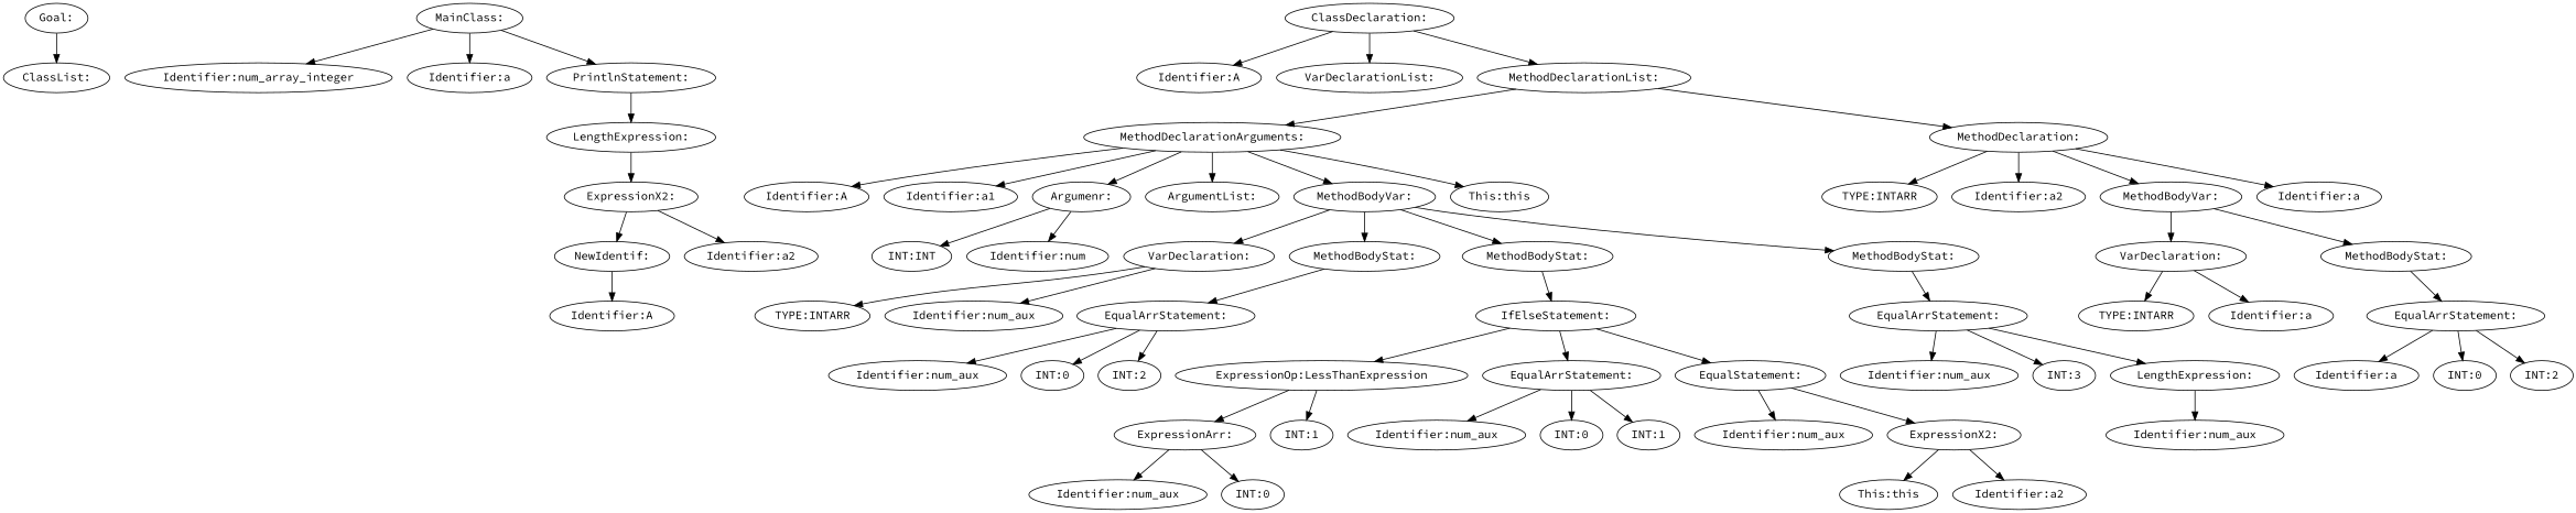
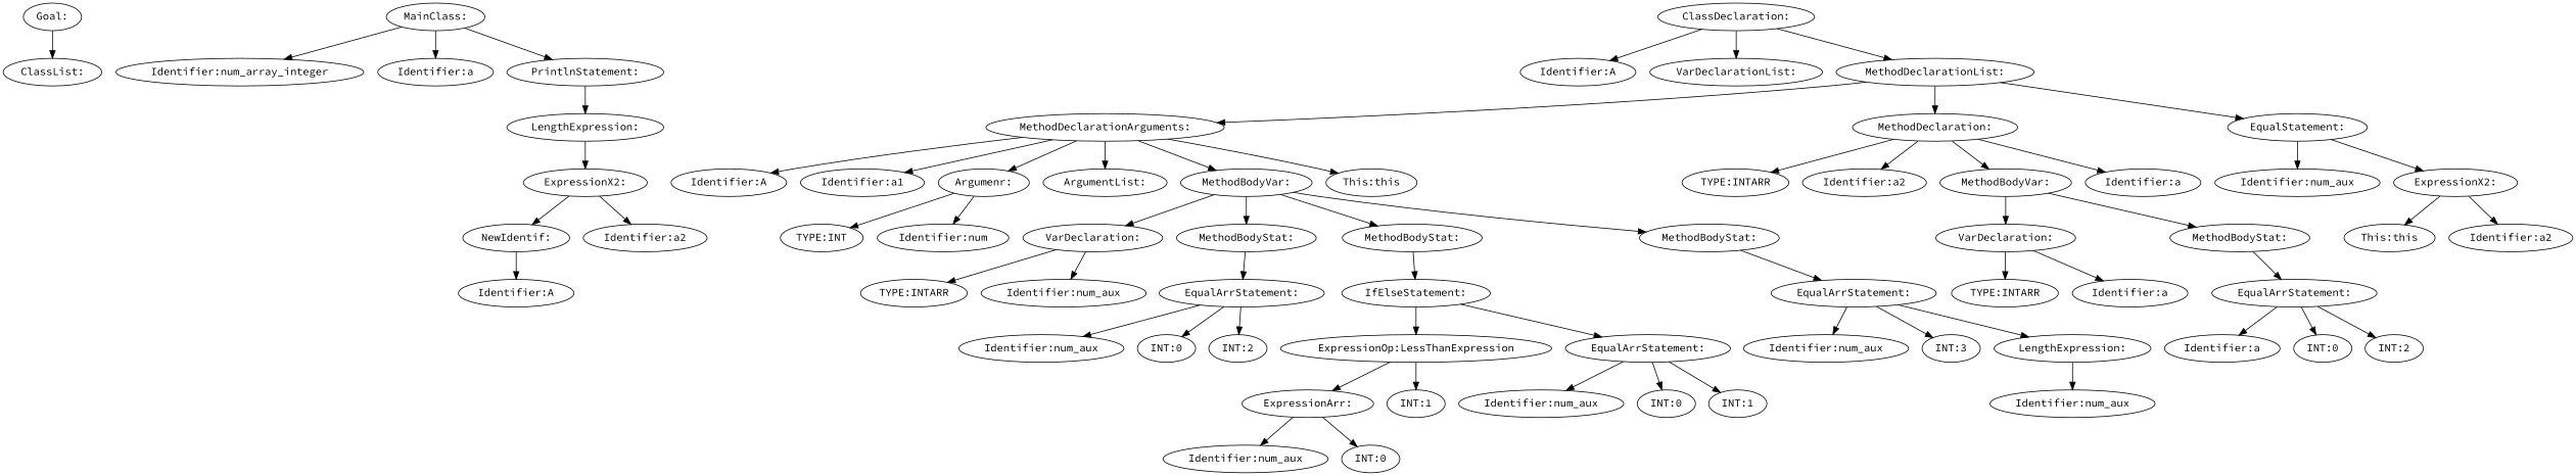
  digraph {
    fontname="Source Code Pro"
    node [fontname="Source Code Pro"]
    edge [fontname="Source Code Pro"]
    n1 [label="Goal:"]
    n2 [label="ClassList:"]
    n3 [label="MainClass:"]
    n4 [label="Identifier:num_array_integer"]
    n5 [label="Identifier:a"]
    n6 [label="PrintlnStatement:"]
    n7 [label="LengthExpression:"]
    n8 [label="ExpressionX2:"]
    n9 [label="NewIdentif:"]
    n10 [label="Identifier:a2"]
    n11 [label="Identifier:A"]
    n12 [label="ClassDeclaration:"]
    n13 [label="Identifier:A"]
    n14 [label="VarDeclarationList:"]
    n15 [label="MethodDeclarationList:"]
    n16 [label="MethodDeclarationArguments:"]
    n17 [label="MethodDeclaration:"]
    n18 [label="Identifier:A"]
    n19 [label="Identifier:a1"]
    n20 [label="Argumenr:"]
    n21 [label="ArgumentList:"]
    n22 [label="MethodBodyVar:"]
    n23 [label="This:this"]
    n24 [label="TYPE:INTARR"]
    n25 [label="Identifier:a2"]
    n26 [label="MethodBodyVar:"]
    n27 [label="Identifier:a"]
-   n28 [label="INT:INT"]
+   n28 [label="TYPE:INT"]
    n29 [label="Identifier:num"]
    n30 [label="VarDeclaration:"]
    n31 [label="MethodBodyStat:"]
    n32 [label="MethodBodyStat:"]
    n33 [label="MethodBodyStat:"]
    n34 [label="TYPE:INTARR"]
    n35 [label="Identifier:num_aux"]
    n36 [label="EqualArrStatement:"]
    n37 [label="IfElseStatement:"]
    n38 [label="EqualArrStatement:"]
    n39 [label="Identifier:num_aux"]
    n40 [label="INT:0"]
    n41 [label="INT:2"]
    n42 [label="ExpressionOp:LessThanExpression"]
    n43 [label="EqualArrStatement:"]
    n44 [label="EqualStatement:"]
    n45 [label="ExpressionArr:"]
    n46 [label="INT:1"]
    n47 [label="Identifier:num_aux"]
    n48 [label="INT:0"]
    n49 [label="INT:1"]
    n50 [label="Identifier:num_aux"]
    n51 [label="ExpressionX2:"]
    n52 [label="Identifier:num_aux"]
    n53 [label="INT:0"]
    n54 [label="This:this"]
    n55 [label="Identifier:a2"]
    n56 [label="Identifier:num_aux"]
    n57 [label="INT:3"]
    n58 [label="LengthExpression:"]
    n59 [label="Identifier:num_aux"]
    n60 [label="VarDeclaration:"]
    n61 [label="MethodBodyStat:"]
    n62 [label="TYPE:INTARR"]
    n63 [label="Identifier:a"]
    n64 [label="EqualArrStatement:"]
    n65 [label="Identifier:a"]
    n66 [label="INT:0"]
    n67 [label="INT:2"]
    n1 -> n2
    n3 -> n4
    n3 -> n5
    n3 -> n6
    n6 -> n7
    n7 -> n8
    n8 -> n9
    n8 -> n10
    n9 -> n11
    n12 -> n13
    n12 -> n14
    n12 -> n15
    n15 -> n16
    n15 -> n17
    n16 -> n18
    n16 -> n19
    n16 -> n20
    n16 -> n21
    n16 -> n22
    n16 -> n23
    n17 -> n24
    n17 -> n25
    n17 -> n26
    n17 -> n27
    n20 -> n28
    n20 -> n29
    n22 -> n30
    n22 -> n31
    n22 -> n32
    n22 -> n33
    n26 -> n60
    n26 -> n61
    n30 -> n34
    n30 -> n35
    n31 -> n36
    n32 -> n37
    n33 -> n38
    n36 -> n39
    n36 -> n40
    n36 -> n41
    n37 -> n42
    n37 -> n43
-   n37 -> n44
+   n15 -> n44
    n38 -> n56
    n38 -> n57
    n38 -> n58
    n42 -> n45
    n42 -> n46
    n43 -> n47
    n43 -> n48
    n43 -> n49
    n44 -> n50
    n44 -> n51
    n45 -> n52
    n45 -> n53
    n51 -> n54
    n51 -> n55
    n58 -> n59
    n60 -> n62
    n60 -> n63
    n61 -> n64
    n64 -> n65
    n64 -> n66
    n64 -> n67
  }
